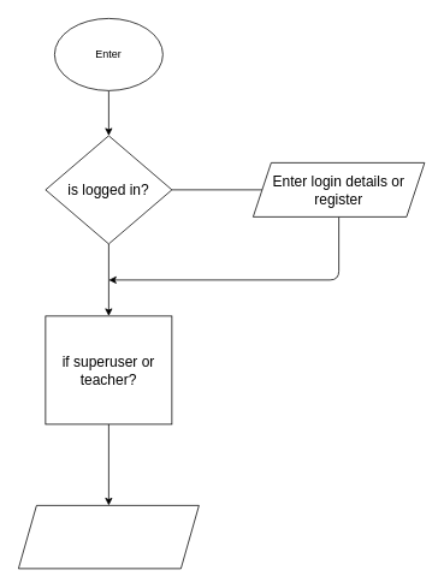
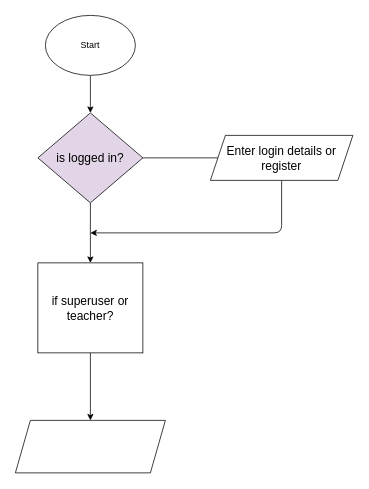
  <mxCell id="0" />
  <mxCell id="1" parent="0" />
  <mxCell id="2" value="" style="edgeStyle=none;html=1;fontSize=20;" edge="1" parent="1" source="3" target="6"><mxGeometry relative="1" as="geometry" /></mxCell>
- <mxCell id="3" value="Enter" style="ellipse;whiteSpace=wrap;html=1;" vertex="1" parent="1"><mxGeometry x="60" y="20" width="120" height="80" as="geometry" /></mxCell>
+ <mxCell id="3" value="Start" style="ellipse;whiteSpace=wrap;html=1;" vertex="1" parent="1"><mxGeometry x="60" y="20" width="120" height="80" as="geometry" /></mxCell>
  <mxCell id="4" value="" style="edgeStyle=none;html=1;fontSize=16;endArrow=none;" edge="1" parent="1" source="6" target="8"><mxGeometry relative="1" as="geometry" /></mxCell>
  <mxCell id="5" value="" style="edgeStyle=none;html=1;fontSize=16;" edge="1" parent="1" source="6" target="10"><mxGeometry relative="1" as="geometry" /></mxCell>
- <mxCell id="6" value="&lt;font style=&quot;font-size: 16px&quot;&gt;is logged in?&lt;/font&gt;" style="rhombus;whiteSpace=wrap;html=1;" vertex="1" parent="1"><mxGeometry x="50" y="150" width="140" height="120" as="geometry" /></mxCell>
+ <mxCell id="6" value="&lt;font style=&quot;font-size: 16px&quot;&gt;is logged in?&lt;/font&gt;" style="rhombus;whiteSpace=wrap;html=1;fillColor=#e1d5e7;" vertex="1" parent="1"><mxGeometry x="50" y="150" width="140" height="120" as="geometry" /></mxCell>
  <mxCell id="7" style="edgeStyle=none;html=1;exitX=0.5;exitY=1;exitDx=0;exitDy=0;fontSize=16;" edge="1" parent="1" source="8"><mxGeometry relative="1" as="geometry"><mxPoint x="120" y="310" as="targetPoint" /><Array as="points"><mxPoint x="375" y="310" /></Array></mxGeometry></mxCell>
  <mxCell id="8" value="&lt;font style=&quot;font-size: 16px&quot;&gt;Enter login details or register&lt;/font&gt;" style="shape=parallelogram;perimeter=parallelogramPerimeter;whiteSpace=wrap;html=1;fixedSize=1;" vertex="1" parent="1"><mxGeometry x="280" y="180" width="190" height="60" as="geometry" /></mxCell>
  <mxCell id="9" value="" style="edgeStyle=none;html=1;fontSize=16;" edge="1" parent="1" source="10" target="11"><mxGeometry relative="1" as="geometry" /></mxCell>
  <mxCell id="10" value="&lt;font style=&quot;font-size: 16px&quot;&gt;if superuser or teacher?&lt;/font&gt;" style="whiteSpace=wrap;html=1;rounded=0;" vertex="1" parent="1"><mxGeometry x="50" y="350" width="140" height="120" as="geometry" /></mxCell>
  <mxCell id="11" value="" style="shape=parallelogram;perimeter=parallelogramPerimeter;whiteSpace=wrap;html=1;fixedSize=1;" vertex="1" parent="1"><mxGeometry x="20" y="560" width="200" height="70" as="geometry" /></mxCell>
